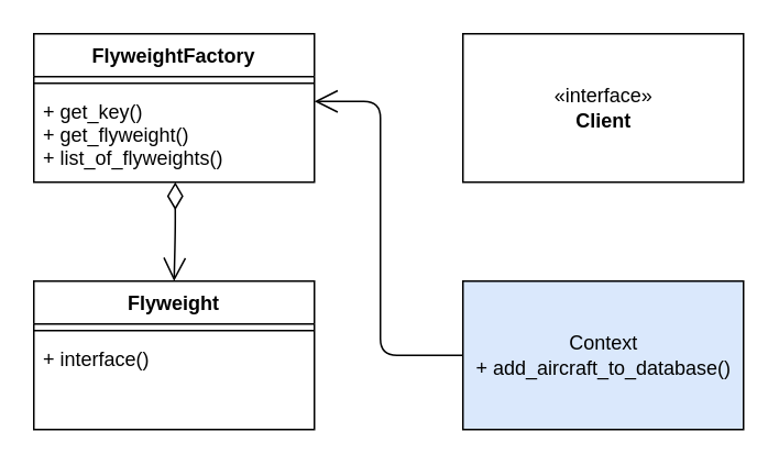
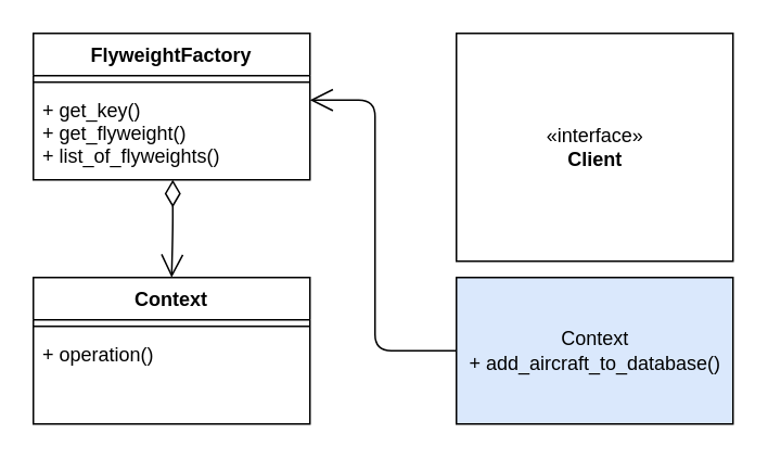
  <mxCell id="0" />
  <mxCell id="1" parent="0" />
  <mxCell id="2" value="FlyweightFactory" style="swimlane;fontStyle=1;align=center;verticalAlign=top;childLayout=stackLayout;horizontal=1;startSize=26;horizontalStack=0;resizeParent=1;resizeParentMax=0;resizeLast=0;collapsible=1;marginBottom=0;" parent="1" vertex="1"><mxGeometry x="20" y="20" width="170" height="90" as="geometry" /></mxCell>
  <mxCell id="3" value="" style="line;strokeWidth=1;fillColor=none;align=left;verticalAlign=middle;spacingTop=-1;spacingLeft=3;spacingRight=3;rotatable=0;labelPosition=right;points=[];portConstraint=eastwest;" parent="2" vertex="1"><mxGeometry y="26" width="170" height="8" as="geometry" /></mxCell>
  <mxCell id="4" value="+ get_key()&#10;+ get_flyweight()&#10;+ list_of_flyweights()" style="text;strokeColor=none;fillColor=none;align=left;verticalAlign=top;spacingLeft=4;spacingRight=4;overflow=hidden;rotatable=0;points=[[0,0.5],[1,0.5]];portConstraint=eastwest;" parent="2" vertex="1"><mxGeometry y="34" width="170" height="56" as="geometry" /></mxCell>
- <mxCell id="5" value="Flyweight" style="swimlane;fontStyle=1;align=center;verticalAlign=top;childLayout=stackLayout;horizontal=1;startSize=26;horizontalStack=0;resizeParent=1;resizeParentMax=0;resizeLast=0;collapsible=1;marginBottom=0;" parent="1" vertex="1"><mxGeometry x="20" y="170" width="170" height="90" as="geometry" /></mxCell>
+ <mxCell id="5" value="Context" style="swimlane;fontStyle=1;align=center;verticalAlign=top;childLayout=stackLayout;horizontal=1;startSize=26;horizontalStack=0;resizeParent=1;resizeParentMax=0;resizeLast=0;collapsible=1;marginBottom=0;" parent="1" vertex="1"><mxGeometry x="20" y="170" width="170" height="90" as="geometry" /></mxCell>
  <mxCell id="6" value="" style="line;strokeWidth=1;fillColor=none;align=left;verticalAlign=middle;spacingTop=-1;spacingLeft=3;spacingRight=3;rotatable=0;labelPosition=right;points=[];portConstraint=eastwest;" parent="5" vertex="1"><mxGeometry y="26" width="170" height="8" as="geometry" /></mxCell>
- <mxCell id="7" value="+ interface()" style="text;strokeColor=none;fillColor=none;align=left;verticalAlign=top;spacingLeft=4;spacingRight=4;overflow=hidden;rotatable=0;points=[[0,0.5],[1,0.5]];portConstraint=eastwest;" parent="5" vertex="1"><mxGeometry y="34" width="170" height="56" as="geometry" /></mxCell>
- <mxCell id="8" value="«interface»&lt;br&gt;&lt;b&gt;Client&lt;/b&gt;" style="html=1;" vertex="1" parent="1"><mxGeometry x="280" y="20" width="170" height="90" as="geometry" /></mxCell>
+ <mxCell id="7" value="+ operation()" style="text;strokeColor=none;fillColor=none;align=left;verticalAlign=top;spacingLeft=4;spacingRight=4;overflow=hidden;rotatable=0;points=[[0,0.5],[1,0.5]];portConstraint=eastwest;" parent="5" vertex="1"><mxGeometry y="34" width="170" height="56" as="geometry" /></mxCell>
+ <mxCell id="8" value="«interface»&lt;br&gt;&lt;b&gt;Client&lt;/b&gt;" style="html=1;" vertex="1" parent="1"><mxGeometry x="280" y="20" width="170" height="140" as="geometry" /></mxCell>
  <mxCell id="9" value="Context&lt;br&gt;+ add_aircraft_to_database()" style="html=1;fillColor=#dae8fc;" vertex="1" parent="1"><mxGeometry x="280" y="170" width="170" height="90" as="geometry" /></mxCell>
  <mxCell id="10" value="" style="endArrow=open;html=1;endSize=12;startArrow=diamondThin;startSize=14;startFill=0;edgeStyle=orthogonalEdgeStyle;align=left;verticalAlign=bottom;entryX=0.5;entryY=0;entryDx=0;entryDy=0;exitX=0.504;exitY=1;exitDx=0;exitDy=0;exitPerimeter=0;" edge="1" parent="1" source="4" target="5"><mxGeometry x="-1" y="3" relative="1" as="geometry"><mxPoint x="105" y="120" as="sourcePoint" /><mxPoint x="80" y="140" as="targetPoint" /></mxGeometry></mxCell>
  <mxCell id="11" value="" style="endArrow=open;endFill=1;endSize=12;html=1;exitX=0;exitY=0.5;exitDx=0;exitDy=0;entryX=1;entryY=0.125;entryDx=0;entryDy=0;entryPerimeter=0;" edge="1" parent="1" source="9" target="4"><mxGeometry width="160" relative="1" as="geometry"><mxPoint x="260" y="300" as="sourcePoint" /><mxPoint x="420" y="300" as="targetPoint" /><Array as="points"><mxPoint x="230" y="215" /><mxPoint x="230" y="61" /></Array></mxGeometry></mxCell>
